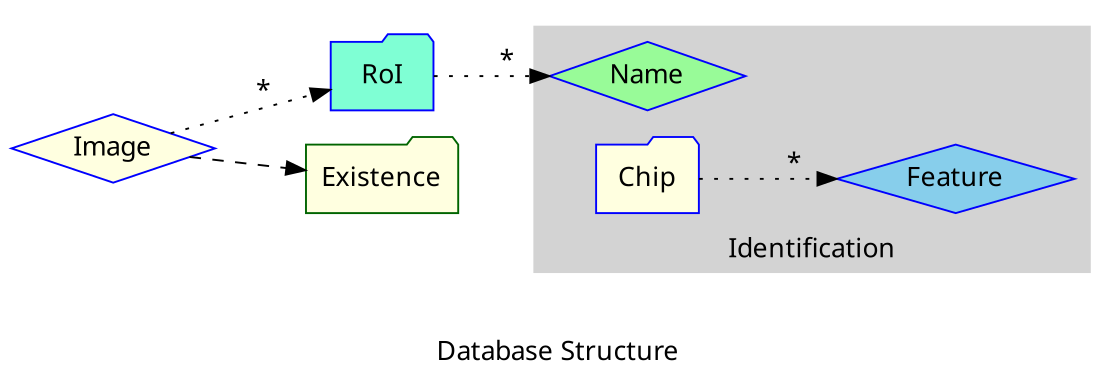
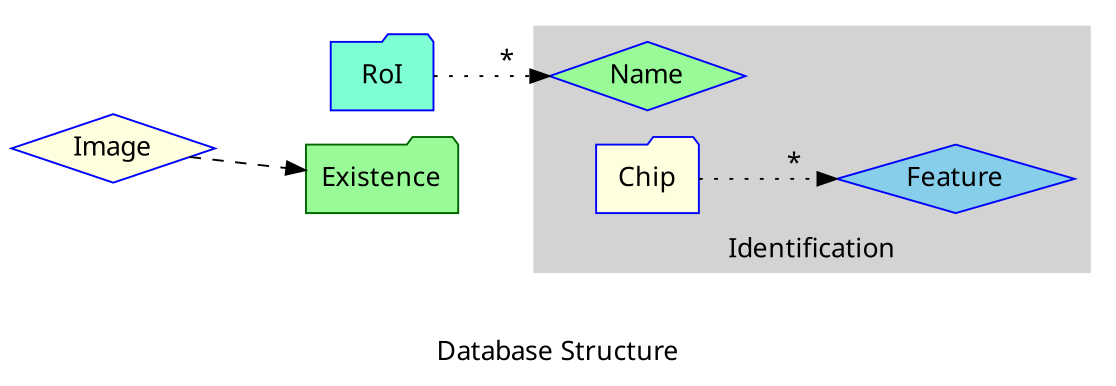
  digraph {
    fontname="Noto Sans"
    label="Database Structure"
    rankdir=LR
    node [color=blue fillcolor=palegreen fontname="Noto Sans" shape=diamond style=filled]
    edge [fontname="Noto Sans" style=dotted]
    Name
    Chip [fillcolor=lightyellow shape=folder]
    Feature [fillcolor=skyblue]
    Image [fillcolor=lightyellow]
    RoI [fillcolor=aquamarine shape=folder]
-   Existence [color=darkgreen fillcolor=lightyellow shape=folder]
+   Existence [color=darkgreen shape=folder]
    subgraph cluster_1 {
      color=lightgrey
      label=Identification
      labelloc=b
      style=filled
      Name
      Chip
      Feature
    }
    Chip -> Feature [label=" *"]
-   Image -> RoI [label=" *"]
    Image -> Existence [style=dashed]
    RoI -> Name [label=" *"]
  }
